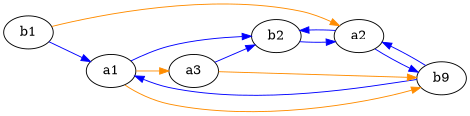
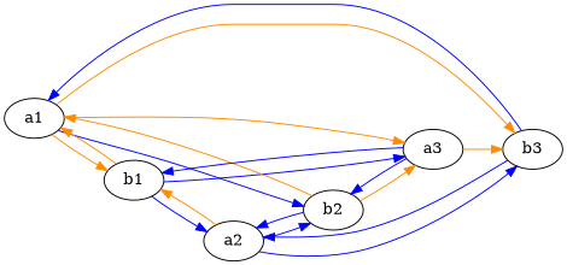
  digraph {
    d2tdocpreamble="\usetikzlibrary{automata}"
    d2tfigpreamble="\tikzstyle{every state}= [draw=black!120,very thick,fill=blue!20]"
    rankdir=LR
    node [style=state]
    edge [color=blue]
    a1
    b1
    b2
-   b3 [label=b9]
+   b3
    a3
    a2
+   a1 -> b1 [color=darkorange]
    a1 -> b2
    a1 -> b3 [color=darkorange]
    a1 -> a3 [color=darkorange]
-   b1 -> a1
-   b1 -> a2 [color=darkorange]
+   b1 -> a1 [color=darkorange]
+   b1 -> a3
+   b1 -> a2
+   b2 -> a1 [color=darkorange]
+   b2 -> a3 [color=darkorange]
    b2 -> a2
    b3 -> a1
    b3 -> a2
+   a3 -> b1
    a3 -> b2
    a3 -> b3 [color=darkorange]
+   a2 -> b1 [color=darkorange]
    a2 -> b2
    a2 -> b3
  }
